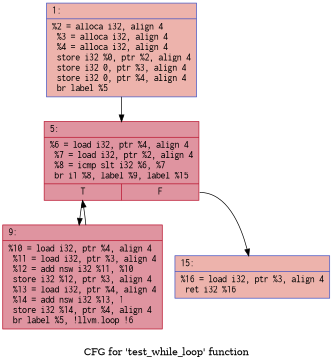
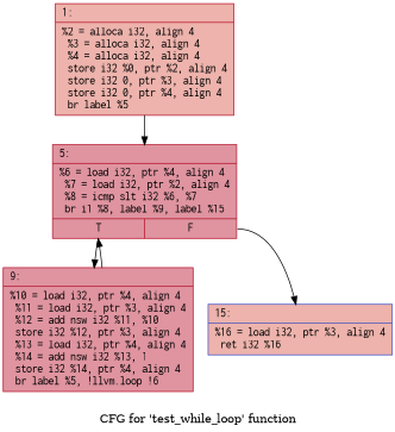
  digraph {
    label="CFG for 'test_while_loop' function"
    node [color="#3d50c3ff" fillcolor="#d6524470" fontname=Courier shape=record style=filled]
-   n1 [label="{1:\l|  %2 = alloca i32, align 4\l  %3 = alloca i32, align 4\l  %4 = alloca i32, align 4\l  store i32 %0, ptr %2, align 4\l  store i32 0, ptr %3, align 4\l  store i32 0, ptr %4, align 4\l  br label %5\l}"]
+   n1 [color="#b70d28ff" label="{1:\l|  %2 = alloca i32, align 4\l  %3 = alloca i32, align 4\l  %4 = alloca i32, align 4\l  store i32 %0, ptr %2, align 4\l  store i32 0, ptr %3, align 4\l  store i32 0, ptr %4, align 4\l  br label %5\l}"]
    n2 [color="#b70d28ff" fillcolor="#b70d2870" label="{5:\l|  %6 = load i32, ptr %4, align 4\l  %7 = load i32, ptr %2, align 4\l  %8 = icmp slt i32 %6, %7\l  br i1 %8, label %9, label %15\l|{<s0>T|<s1>F}}"]
    n3 [color="#b70d28ff" fillcolor="#b70d2870" label="{9:\l|  %10 = load i32, ptr %4, align 4\l  %11 = load i32, ptr %3, align 4\l  %12 = add nsw i32 %11, %10\l  store i32 %12, ptr %3, align 4\l  %13 = load i32, ptr %4, align 4\l  %14 = add nsw i32 %13, 1\l  store i32 %14, ptr %4, align 4\l  br label %5, !llvm.loop !6\l}"]
    n4 [label="{15:\l|  %16 = load i32, ptr %3, align 4\l  ret i32 %16\l}"]
    n1 -> n2
    n2 -> n3 [tailport=s0]
    n2 -> n4 [tailport=s1]
    n3 -> n2
  }
